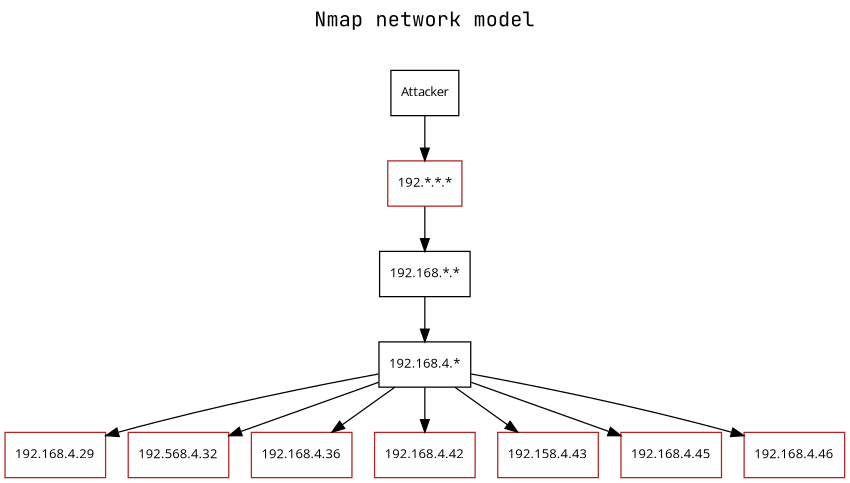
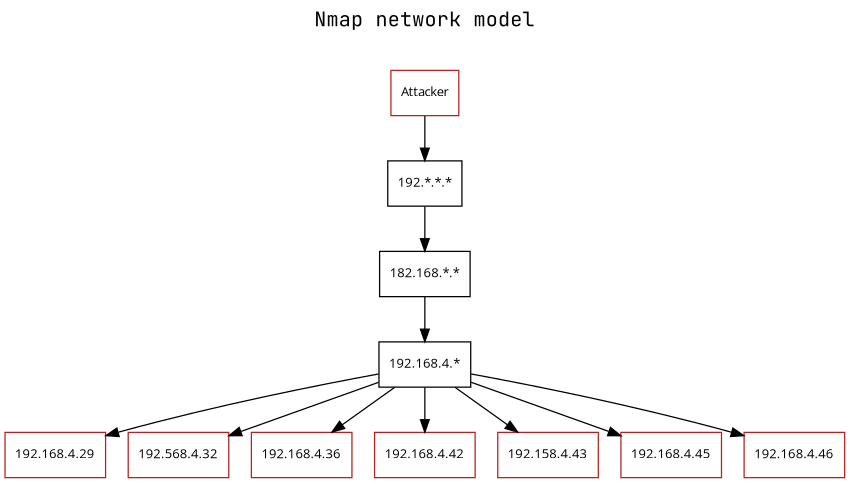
  strict digraph {
    compound=true
    fontname="JetBrains Mono"
    fontsize=16
    label="Nmap network model"
    labelloc=t
    rankdir=TB
    node [color="#B22222" fontcolor=Black fontname="Open Sans" fontsize=10 shape=box style=solid]
    edge [color=Black]
-   n1 [label="192.*.*.*"]
-   n2 [color="#000000" label="192.168.*.*"]
+   n1 [color="#000000" label="192.*.*.*"]
+   n2 [color="#000000" label="182.168.*.*"]
    n3 [color="#000000" label="192.168.4.*"]
    n4 [label="192.168.4.29"]
    n5 [label="192.568.4.32"]
    n6 [label="192.168.4.36"]
    n7 [label="192.168.4.42"]
    n8 [label="192.158.4.43"]
    n9 [label="192.168.4.45"]
    n10 [label="192.168.4.46"]
-   n11 [color="#000000" label=Attacker]
+   n11 [label=Attacker]
    n1 -> n2
    n2 -> n3
    n3 -> n4
    n3 -> n5
    n3 -> n6
    n3 -> n7
    n3 -> n8
    n3 -> n9
    n3 -> n10
    n11 -> n1
  }
